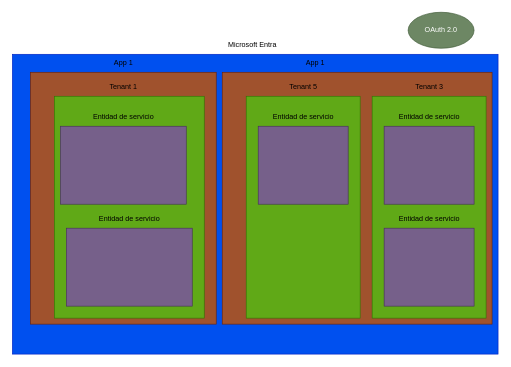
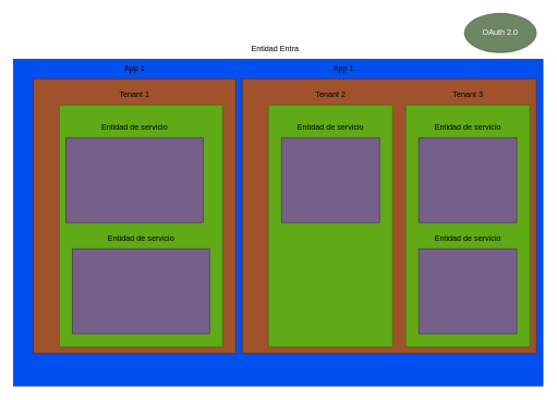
  <mxCell id="0" />
  <mxCell id="1" parent="0" />
  <mxCell id="2" value="" style="rounded=0;whiteSpace=wrap;html=1;fillColor=#0050ef;fontColor=#ffffff;strokeColor=#001DBC;" parent="1" vertex="1"><mxGeometry x="20" y="90" width="810" height="500" as="geometry" /></mxCell>
- <mxCell id="3" value="Microsoft Entra" style="text;html=1;align=center;verticalAlign=middle;resizable=0;points=[];autosize=1;strokeColor=none;fillColor=none;" parent="1" vertex="1"><mxGeometry x="370" y="60" width="100" height="30" as="geometry" /></mxCell>
+ <mxCell id="3" value="Entidad Entra" style="text;html=1;align=center;verticalAlign=middle;resizable=0;points=[];autosize=1;strokeColor=none;fillColor=none;" parent="1" vertex="1"><mxGeometry x="370" y="60" width="100" height="30" as="geometry" /></mxCell>
  <mxCell id="4" value="" style="rounded=0;whiteSpace=wrap;html=1;fontSize=12;fillColor=#a0522d;fontColor=#ffffff;strokeColor=#6D1F00;" parent="1" vertex="1"><mxGeometry x="50" y="120" width="310" height="420" as="geometry" /></mxCell>
  <mxCell id="5" value="" style="rounded=0;whiteSpace=wrap;html=1;fillColor=#60a917;fontColor=#ffffff;strokeColor=#2D7600;" parent="1" vertex="1"><mxGeometry x="90" y="160" width="250" height="370" as="geometry" /></mxCell>
  <mxCell id="6" value="Tenant 1" style="text;html=1;align=center;verticalAlign=middle;resizable=0;points=[];autosize=1;strokeColor=none;fillColor=none;" parent="1" vertex="1"><mxGeometry x="170" y="130" width="70" height="30" as="geometry" /></mxCell>
  <mxCell id="7" value="Entidad de servicio" style="text;html=1;align=center;verticalAlign=middle;resizable=0;points=[];autosize=1;strokeColor=none;fillColor=none;" parent="1" vertex="1"><mxGeometry x="145" y="180" width="120" height="30" as="geometry" /></mxCell>
  <mxCell id="8" value="" style="rounded=0;whiteSpace=wrap;html=1;fillColor=#76608a;fontColor=#ffffff;strokeColor=#432D57;" parent="1" vertex="1"><mxGeometry x="100" y="210" width="210" height="130" as="geometry" /></mxCell>
  <mxCell id="9" value="Entidad de servicio" style="text;html=1;align=center;verticalAlign=middle;resizable=0;points=[];autosize=1;strokeColor=none;fillColor=none;" parent="1" vertex="1"><mxGeometry x="155" y="350" width="120" height="30" as="geometry" /></mxCell>
  <mxCell id="10" value="" style="rounded=0;whiteSpace=wrap;html=1;fillColor=#76608a;fontColor=#ffffff;strokeColor=#432D57;" parent="1" vertex="1"><mxGeometry x="110" y="380" width="210" height="130" as="geometry" /></mxCell>
  <mxCell id="11" value="App 1" style="text;html=1;align=center;verticalAlign=middle;resizable=0;points=[];autosize=1;strokeColor=none;fillColor=none;" parent="1" vertex="1"><mxGeometry x="180" y="90" width="50" height="30" as="geometry" /></mxCell>
  <mxCell id="12" value="" style="rounded=0;whiteSpace=wrap;html=1;fontSize=12;fillColor=#a0522d;fontColor=#ffffff;strokeColor=#6D1F00;" parent="1" vertex="1"><mxGeometry x="370" y="120" width="450" height="420" as="geometry" /></mxCell>
  <mxCell id="13" value="" style="rounded=0;whiteSpace=wrap;html=1;fillColor=#60a917;fontColor=#ffffff;strokeColor=#2D7600;" parent="1" vertex="1"><mxGeometry x="410" y="160" width="190" height="370" as="geometry" /></mxCell>
- <mxCell id="14" value="Tenant 5" style="text;html=1;align=center;verticalAlign=middle;resizable=0;points=[];autosize=1;strokeColor=none;fillColor=none;" parent="1" vertex="1"><mxGeometry x="470" y="130" width="70" height="30" as="geometry" /></mxCell>
+ <mxCell id="14" value="Tenant 2" style="text;html=1;align=center;verticalAlign=middle;resizable=0;points=[];autosize=1;strokeColor=none;fillColor=none;" parent="1" vertex="1"><mxGeometry x="470" y="130" width="70" height="30" as="geometry" /></mxCell>
  <mxCell id="15" value="Entidad de servicio" style="text;html=1;align=center;verticalAlign=middle;resizable=0;points=[];autosize=1;strokeColor=none;fillColor=none;" parent="1" vertex="1"><mxGeometry x="445" y="180" width="120" height="30" as="geometry" /></mxCell>
  <mxCell id="16" value="" style="rounded=0;whiteSpace=wrap;html=1;fillColor=#76608a;fontColor=#ffffff;strokeColor=#432D57;" parent="1" vertex="1"><mxGeometry x="430" y="210" width="150" height="130" as="geometry" /></mxCell>
  <mxCell id="17" value="App 1" style="text;html=1;align=center;verticalAlign=middle;resizable=0;points=[];autosize=1;strokeColor=none;fillColor=none;" parent="1" vertex="1"><mxGeometry x="500" y="90" width="50" height="30" as="geometry" /></mxCell>
  <mxCell id="18" value="" style="rounded=0;whiteSpace=wrap;html=1;fillColor=#60a917;fontColor=#ffffff;strokeColor=#2D7600;" parent="1" vertex="1"><mxGeometry x="620" y="160" width="190" height="370" as="geometry" /></mxCell>
  <mxCell id="19" value="Tenant 3" style="text;html=1;align=center;verticalAlign=middle;resizable=0;points=[];autosize=1;strokeColor=none;fillColor=none;" parent="1" vertex="1"><mxGeometry x="680" y="130" width="70" height="30" as="geometry" /></mxCell>
  <mxCell id="20" value="Entidad de servicio" style="text;html=1;align=center;verticalAlign=middle;resizable=0;points=[];autosize=1;strokeColor=none;fillColor=none;" parent="1" vertex="1"><mxGeometry x="655" y="180" width="120" height="30" as="geometry" /></mxCell>
  <mxCell id="21" value="" style="rounded=0;whiteSpace=wrap;html=1;fillColor=#76608a;fontColor=#ffffff;strokeColor=#432D57;" parent="1" vertex="1"><mxGeometry x="640" y="210" width="150" height="130" as="geometry" /></mxCell>
  <mxCell id="22" value="Entidad de servicio" style="text;html=1;align=center;verticalAlign=middle;resizable=0;points=[];autosize=1;strokeColor=none;fillColor=none;" parent="1" vertex="1"><mxGeometry x="655" y="350" width="120" height="30" as="geometry" /></mxCell>
  <mxCell id="23" value="" style="rounded=0;whiteSpace=wrap;html=1;fillColor=#76608a;fontColor=#ffffff;strokeColor=#432D57;" parent="1" vertex="1"><mxGeometry x="640" y="380" width="150" height="130" as="geometry" /></mxCell>
- <mxCell id="24" value="OAuth 2.0" style="ellipse;whiteSpace=wrap;html=1;fontSize=12;fillColor=#6d8764;fontColor=#ffffff;strokeColor=#3A5431;" parent="1" vertex="1"><mxGeometry x="680" y="20" width="110" height="60" as="geometry" /></mxCell>
+ <mxCell id="24" value="OAuth 2.0" style="ellipse;whiteSpace=wrap;html=1;fontSize=12;fillColor=#6d8764;fontColor=#ffffff;strokeColor=#3A5431;" parent="1" vertex="1"><mxGeometry x="710" y="20" width="110" height="60" as="geometry" /></mxCell>
